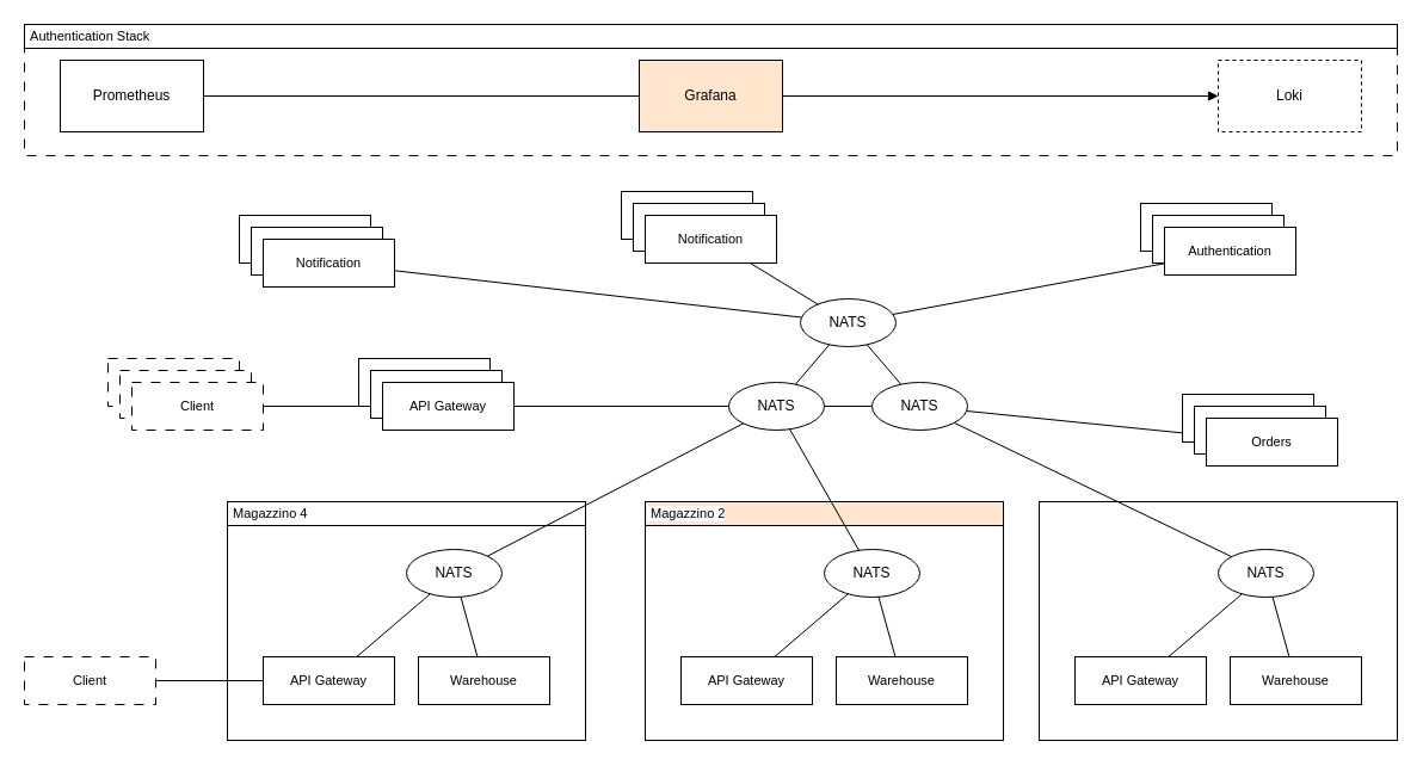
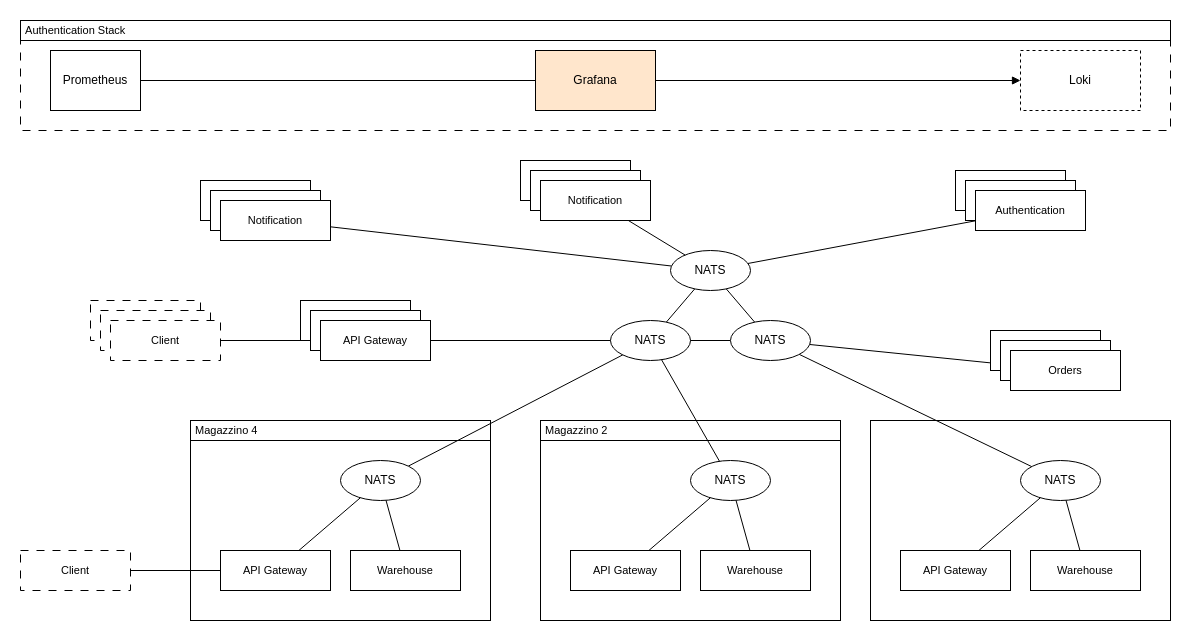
  <mxCell id="0" />
  <mxCell id="1" parent="0" />
  <mxCell id="2" value="" style="rounded=0;whiteSpace=wrap;html=1;fontFamily=Helvetica;fontSize=11;fontColor=default;labelBackgroundColor=default;" parent="1" vertex="1"><mxGeometry x="190" y="420" width="300" height="200" as="geometry" /></mxCell>
  <mxCell id="3" value="&amp;nbsp;Magazzino 4" style="rounded=0;whiteSpace=wrap;html=1;fontFamily=Helvetica;fontSize=11;fontColor=default;labelBackgroundColor=default;align=left;" parent="1" vertex="1"><mxGeometry x="190" y="420" width="300" height="20" as="geometry" /></mxCell>
  <mxCell id="4" style="edgeStyle=none;shape=connector;rounded=0;orthogonalLoop=1;jettySize=auto;html=1;strokeColor=default;align=center;verticalAlign=middle;fontFamily=Helvetica;fontSize=11;fontColor=default;labelBackgroundColor=default;startFill=0;endArrow=none;" parent="1" source="35" target="26" edge="1"><mxGeometry relative="1" as="geometry" /></mxCell>
  <mxCell id="5" style="rounded=0;orthogonalLoop=1;jettySize=auto;html=1;endArrow=none;startFill=0;" parent="1" source="6" target="7" edge="1"><mxGeometry relative="1" as="geometry" /></mxCell>
  <mxCell id="6" value="&lt;div&gt;NATS&lt;/div&gt;" style="ellipse;whiteSpace=wrap;html=1;" parent="1" vertex="1"><mxGeometry x="610" y="320" width="80" height="40" as="geometry" /></mxCell>
  <mxCell id="7" value="&lt;div&gt;NATS&lt;/div&gt;" style="ellipse;whiteSpace=wrap;html=1;" parent="1" vertex="1"><mxGeometry x="670" y="250" width="80" height="40" as="geometry" /></mxCell>
  <mxCell id="8" style="edgeStyle=none;shape=connector;rounded=0;orthogonalLoop=1;jettySize=auto;html=1;strokeColor=default;align=center;verticalAlign=middle;fontFamily=Helvetica;fontSize=11;fontColor=default;labelBackgroundColor=default;startFill=0;endArrow=none;" parent="1" source="10" target="7" edge="1"><mxGeometry relative="1" as="geometry" /></mxCell>
  <mxCell id="9" style="edgeStyle=none;shape=connector;rounded=0;orthogonalLoop=1;jettySize=auto;html=1;strokeColor=default;align=center;verticalAlign=middle;fontFamily=Helvetica;fontSize=11;fontColor=default;labelBackgroundColor=default;startFill=0;endArrow=none;" parent="1" source="10" target="6" edge="1"><mxGeometry relative="1" as="geometry" /></mxCell>
  <mxCell id="10" value="&lt;div&gt;NATS&lt;/div&gt;" style="ellipse;whiteSpace=wrap;html=1;" parent="1" vertex="1"><mxGeometry x="730" y="320" width="80" height="40" as="geometry" /></mxCell>
  <mxCell id="11" value="Authentication" style="rounded=0;whiteSpace=wrap;html=1;fontFamily=Helvetica;fontSize=11;fontColor=default;labelBackgroundColor=default;" parent="1" vertex="1"><mxGeometry x="955" y="170" width="110" height="40" as="geometry" /></mxCell>
  <mxCell id="12" style="edgeStyle=none;shape=connector;rounded=0;orthogonalLoop=1;jettySize=auto;html=1;strokeColor=default;align=center;verticalAlign=middle;fontFamily=Helvetica;fontSize=11;fontColor=default;labelBackgroundColor=default;startFill=0;endArrow=none;" parent="1" source="14" target="7" edge="1"><mxGeometry relative="1" as="geometry" /></mxCell>
  <mxCell id="13" value="Authentication" style="rounded=0;whiteSpace=wrap;html=1;fontFamily=Helvetica;fontSize=11;fontColor=default;labelBackgroundColor=default;" parent="1" vertex="1"><mxGeometry x="965" y="180" width="110" height="40" as="geometry" /></mxCell>
  <mxCell id="14" value="Authentication" style="rounded=0;whiteSpace=wrap;html=1;fontFamily=Helvetica;fontSize=11;fontColor=default;labelBackgroundColor=default;" parent="1" vertex="1"><mxGeometry x="975" y="190" width="110" height="40" as="geometry" /></mxCell>
  <mxCell id="15" style="edgeStyle=none;shape=connector;rounded=0;orthogonalLoop=1;jettySize=auto;html=1;strokeColor=default;align=center;verticalAlign=middle;fontFamily=Helvetica;fontSize=11;fontColor=default;labelBackgroundColor=default;startFill=0;endArrow=none;" parent="1" source="18" target="10" edge="1"><mxGeometry relative="1" as="geometry" /></mxCell>
  <mxCell id="16" value="Orders" style="rounded=0;whiteSpace=wrap;html=1;fontFamily=Helvetica;fontSize=11;fontColor=default;labelBackgroundColor=default;" parent="1" vertex="1"><mxGeometry x="990" y="330" width="110" height="40" as="geometry" /></mxCell>
  <mxCell id="17" value="Orders" style="rounded=0;whiteSpace=wrap;html=1;fontFamily=Helvetica;fontSize=11;fontColor=default;labelBackgroundColor=default;" parent="1" vertex="1"><mxGeometry x="1000" y="340" width="110" height="40" as="geometry" /></mxCell>
  <mxCell id="18" value="Orders" style="rounded=0;whiteSpace=wrap;html=1;fontFamily=Helvetica;fontSize=11;fontColor=default;labelBackgroundColor=default;" parent="1" vertex="1"><mxGeometry x="1010" y="350" width="110" height="40" as="geometry" /></mxCell>
  <mxCell id="19" value="Authentication" style="rounded=0;whiteSpace=wrap;html=1;fontFamily=Helvetica;fontSize=11;fontColor=default;labelBackgroundColor=default;" parent="1" vertex="1"><mxGeometry x="200" y="180" width="110" height="40" as="geometry" /></mxCell>
  <mxCell id="20" value="Authentication" style="rounded=0;whiteSpace=wrap;html=1;fontFamily=Helvetica;fontSize=11;fontColor=default;labelBackgroundColor=default;" parent="1" vertex="1"><mxGeometry x="210" y="190" width="110" height="40" as="geometry" /></mxCell>
  <mxCell id="21" style="edgeStyle=none;shape=connector;rounded=0;orthogonalLoop=1;jettySize=auto;html=1;strokeColor=default;align=center;verticalAlign=middle;fontFamily=Helvetica;fontSize=11;fontColor=default;labelBackgroundColor=default;startFill=0;endArrow=none;" parent="1" source="22" target="7" edge="1"><mxGeometry relative="1" as="geometry" /></mxCell>
  <mxCell id="22" value="Notification" style="rounded=0;whiteSpace=wrap;html=1;fontFamily=Helvetica;fontSize=11;fontColor=default;labelBackgroundColor=default;" parent="1" vertex="1"><mxGeometry x="220" y="200" width="110" height="40" as="geometry" /></mxCell>
  <mxCell id="23" value="Authentication" style="rounded=0;whiteSpace=wrap;html=1;fontFamily=Helvetica;fontSize=11;fontColor=default;labelBackgroundColor=default;" parent="1" vertex="1"><mxGeometry x="300" y="300" width="110" height="40" as="geometry" /></mxCell>
  <mxCell id="24" value="Authentication" style="rounded=0;whiteSpace=wrap;html=1;fontFamily=Helvetica;fontSize=11;fontColor=default;labelBackgroundColor=default;" parent="1" vertex="1"><mxGeometry x="310" y="310" width="110" height="40" as="geometry" /></mxCell>
  <mxCell id="25" style="edgeStyle=none;shape=connector;rounded=0;orthogonalLoop=1;jettySize=auto;html=1;strokeColor=default;align=center;verticalAlign=middle;fontFamily=Helvetica;fontSize=11;fontColor=default;labelBackgroundColor=default;startFill=0;endArrow=none;" parent="1" source="26" target="6" edge="1"><mxGeometry relative="1" as="geometry" /></mxCell>
  <mxCell id="26" value="API Gateway" style="rounded=0;whiteSpace=wrap;html=1;fontFamily=Helvetica;fontSize=11;fontColor=default;labelBackgroundColor=default;" parent="1" vertex="1"><mxGeometry x="320" y="320" width="110" height="40" as="geometry" /></mxCell>
  <mxCell id="27" style="edgeStyle=none;shape=connector;rounded=0;orthogonalLoop=1;jettySize=auto;html=1;strokeColor=default;align=center;verticalAlign=middle;fontFamily=Helvetica;fontSize=11;fontColor=default;labelBackgroundColor=default;startFill=0;endArrow=none;" parent="1" source="28" target="6" edge="1"><mxGeometry relative="1" as="geometry" /></mxCell>
  <mxCell id="28" value="&lt;div&gt;NATS&lt;/div&gt;" style="ellipse;whiteSpace=wrap;html=1;" parent="1" vertex="1"><mxGeometry x="340" y="460" width="80" height="40" as="geometry" /></mxCell>
  <mxCell id="29" style="edgeStyle=none;shape=connector;rounded=0;orthogonalLoop=1;jettySize=auto;html=1;strokeColor=default;align=center;verticalAlign=middle;fontFamily=Helvetica;fontSize=11;fontColor=default;labelBackgroundColor=default;startFill=0;endArrow=none;" parent="1" source="30" target="28" edge="1"><mxGeometry relative="1" as="geometry" /></mxCell>
  <mxCell id="30" value="API Gateway" style="rounded=0;whiteSpace=wrap;html=1;fontFamily=Helvetica;fontSize=11;fontColor=default;labelBackgroundColor=default;" parent="1" vertex="1"><mxGeometry x="220" y="550" width="110" height="40" as="geometry" /></mxCell>
  <mxCell id="31" style="edgeStyle=none;shape=connector;rounded=0;orthogonalLoop=1;jettySize=auto;html=1;strokeColor=default;align=center;verticalAlign=middle;fontFamily=Helvetica;fontSize=11;fontColor=default;labelBackgroundColor=default;startFill=0;endArrow=none;" parent="1" source="32" target="28" edge="1"><mxGeometry relative="1" as="geometry" /></mxCell>
  <mxCell id="32" value="Warehouse" style="rounded=0;whiteSpace=wrap;html=1;fontFamily=Helvetica;fontSize=11;fontColor=default;labelBackgroundColor=default;" parent="1" vertex="1"><mxGeometry x="350" y="550" width="110" height="40" as="geometry" /></mxCell>
  <mxCell id="33" value="Authentication" style="rounded=0;whiteSpace=wrap;html=1;fontFamily=Helvetica;fontSize=11;fontColor=default;labelBackgroundColor=default;dashed=1;dashPattern=8 8;" parent="1" vertex="1"><mxGeometry x="90" y="300" width="110" height="40" as="geometry" /></mxCell>
  <mxCell id="34" value="Authentication" style="rounded=0;whiteSpace=wrap;html=1;fontFamily=Helvetica;fontSize=11;fontColor=default;labelBackgroundColor=default;dashed=1;dashPattern=8 8;" parent="1" vertex="1"><mxGeometry x="100" y="310" width="110" height="40" as="geometry" /></mxCell>
  <mxCell id="35" value="Client" style="rounded=0;whiteSpace=wrap;html=1;fontFamily=Helvetica;fontSize=11;fontColor=default;labelBackgroundColor=default;dashed=1;dashPattern=8 8;shadow=0;" parent="1" vertex="1"><mxGeometry x="110" y="320" width="110" height="40" as="geometry" /></mxCell>
  <mxCell id="36" style="edgeStyle=none;shape=connector;rounded=0;orthogonalLoop=1;jettySize=auto;html=1;strokeColor=default;align=center;verticalAlign=middle;fontFamily=Helvetica;fontSize=11;fontColor=default;labelBackgroundColor=default;startFill=0;endArrow=none;" parent="1" source="37" target="30" edge="1"><mxGeometry relative="1" as="geometry" /></mxCell>
  <mxCell id="37" value="Client" style="rounded=0;whiteSpace=wrap;html=1;fontFamily=Helvetica;fontSize=11;fontColor=default;labelBackgroundColor=default;dashed=1;dashPattern=8 8;" parent="1" vertex="1"><mxGeometry x="20" y="550" width="110" height="40" as="geometry" /></mxCell>
  <mxCell id="38" value="" style="rounded=0;whiteSpace=wrap;html=1;fontFamily=Helvetica;fontSize=11;fontColor=default;labelBackgroundColor=default;" parent="1" vertex="1"><mxGeometry x="540" y="420" width="300" height="200" as="geometry" /></mxCell>
- <mxCell id="39" value="&amp;nbsp;Magazzino 2" style="rounded=0;whiteSpace=wrap;html=1;fontFamily=Helvetica;fontSize=11;fontColor=default;labelBackgroundColor=default;align=left;fillColor=#ffe6cc;" parent="1" vertex="1"><mxGeometry x="540" y="420" width="300" height="20" as="geometry" /></mxCell>
+ <mxCell id="39" value="&amp;nbsp;Magazzino 2" style="rounded=0;whiteSpace=wrap;html=1;fontFamily=Helvetica;fontSize=11;fontColor=default;labelBackgroundColor=default;align=left;" parent="1" vertex="1"><mxGeometry x="540" y="420" width="300" height="20" as="geometry" /></mxCell>
  <mxCell id="40" value="&lt;div&gt;NATS&lt;/div&gt;" style="ellipse;whiteSpace=wrap;html=1;" parent="1" vertex="1"><mxGeometry x="690" y="460" width="80" height="40" as="geometry" /></mxCell>
  <mxCell id="41" style="edgeStyle=none;shape=connector;rounded=0;orthogonalLoop=1;jettySize=auto;html=1;strokeColor=default;align=center;verticalAlign=middle;fontFamily=Helvetica;fontSize=11;fontColor=default;labelBackgroundColor=default;startFill=0;endArrow=none;" parent="1" source="42" target="40" edge="1"><mxGeometry relative="1" as="geometry" /></mxCell>
  <mxCell id="42" value="API Gateway" style="rounded=0;whiteSpace=wrap;html=1;fontFamily=Helvetica;fontSize=11;fontColor=default;labelBackgroundColor=default;" parent="1" vertex="1"><mxGeometry x="570" y="550" width="110" height="40" as="geometry" /></mxCell>
  <mxCell id="43" style="edgeStyle=none;shape=connector;rounded=0;orthogonalLoop=1;jettySize=auto;html=1;strokeColor=default;align=center;verticalAlign=middle;fontFamily=Helvetica;fontSize=11;fontColor=default;labelBackgroundColor=default;startFill=0;endArrow=none;" parent="1" source="44" target="40" edge="1"><mxGeometry relative="1" as="geometry" /></mxCell>
  <mxCell id="44" value="Warehouse" style="rounded=0;whiteSpace=wrap;html=1;fontFamily=Helvetica;fontSize=11;fontColor=default;labelBackgroundColor=default;" parent="1" vertex="1"><mxGeometry x="700" y="550" width="110" height="40" as="geometry" /></mxCell>
  <mxCell id="45" value="" style="rounded=0;whiteSpace=wrap;html=1;fontFamily=Helvetica;fontSize=11;fontColor=default;labelBackgroundColor=default;" parent="1" vertex="1"><mxGeometry x="870" y="420" width="300" height="200" as="geometry" /></mxCell>
  <mxCell id="46" value="&lt;div&gt;NATS&lt;/div&gt;" style="ellipse;whiteSpace=wrap;html=1;" parent="1" vertex="1"><mxGeometry x="1020" y="460" width="80" height="40" as="geometry" /></mxCell>
  <mxCell id="47" style="edgeStyle=none;shape=connector;rounded=0;orthogonalLoop=1;jettySize=auto;html=1;strokeColor=default;align=center;verticalAlign=middle;fontFamily=Helvetica;fontSize=11;fontColor=default;labelBackgroundColor=default;startFill=0;endArrow=none;" parent="1" source="48" target="46" edge="1"><mxGeometry relative="1" as="geometry" /></mxCell>
  <mxCell id="48" value="API Gateway" style="rounded=0;whiteSpace=wrap;html=1;fontFamily=Helvetica;fontSize=11;fontColor=default;labelBackgroundColor=default;" parent="1" vertex="1"><mxGeometry x="900" y="550" width="110" height="40" as="geometry" /></mxCell>
  <mxCell id="49" style="edgeStyle=none;shape=connector;rounded=0;orthogonalLoop=1;jettySize=auto;html=1;strokeColor=default;align=center;verticalAlign=middle;fontFamily=Helvetica;fontSize=11;fontColor=default;labelBackgroundColor=default;startFill=0;endArrow=none;" parent="1" source="50" target="46" edge="1"><mxGeometry relative="1" as="geometry" /></mxCell>
  <mxCell id="50" value="Warehouse" style="rounded=0;whiteSpace=wrap;html=1;fontFamily=Helvetica;fontSize=11;fontColor=default;labelBackgroundColor=default;" parent="1" vertex="1"><mxGeometry x="1030" y="550" width="110" height="40" as="geometry" /></mxCell>
  <mxCell id="51" style="edgeStyle=none;shape=connector;rounded=0;orthogonalLoop=1;jettySize=auto;html=1;strokeColor=default;align=center;verticalAlign=middle;fontFamily=Helvetica;fontSize=11;fontColor=default;labelBackgroundColor=default;startFill=0;endArrow=none;" parent="1" source="10" target="46" edge="1"><mxGeometry relative="1" as="geometry" /></mxCell>
  <mxCell id="52" style="edgeStyle=none;shape=connector;rounded=0;orthogonalLoop=1;jettySize=auto;html=1;strokeColor=default;align=center;verticalAlign=middle;fontFamily=Helvetica;fontSize=11;fontColor=default;labelBackgroundColor=default;startFill=0;endArrow=none;" parent="1" source="6" target="40" edge="1"><mxGeometry relative="1" as="geometry" /></mxCell>
  <mxCell id="53" value="" style="rounded=0;whiteSpace=wrap;html=1;dashed=1;dashPattern=8 8;" parent="1" vertex="1"><mxGeometry x="20" y="20" width="1150" height="110" as="geometry" /></mxCell>
- <mxCell id="54" value="Prometheus" style="rounded=0;whiteSpace=wrap;html=1;" parent="1" vertex="1"><mxGeometry x="50" y="50" width="120" height="60" as="geometry" /></mxCell>
+ <mxCell id="54" value="Prometheus" style="rounded=0;whiteSpace=wrap;html=1;" parent="1" vertex="1"><mxGeometry x="50" y="50" width="90" height="60" as="geometry" /></mxCell>
  <mxCell id="55" value="Loki" style="rounded=0;whiteSpace=wrap;html=1;dashed=1;" parent="1" vertex="1"><mxGeometry x="1020" y="50" width="120" height="60" as="geometry" /></mxCell>
  <mxCell id="56" style="rounded=0;orthogonalLoop=1;jettySize=auto;html=1;endArrow=block;startFill=0;" parent="1" source="58" target="55" edge="1"><mxGeometry relative="1" as="geometry" /></mxCell>
  <mxCell id="57" style="edgeStyle=none;shape=connector;rounded=0;orthogonalLoop=1;jettySize=auto;html=1;strokeColor=default;align=center;verticalAlign=middle;fontFamily=Helvetica;fontSize=11;fontColor=default;labelBackgroundColor=default;startFill=0;endArrow=none;" parent="1" source="58" target="54" edge="1"><mxGeometry relative="1" as="geometry" /></mxCell>
  <mxCell id="58" value="Grafana" style="rounded=0;whiteSpace=wrap;html=1;fillColor=#ffe6cc;" parent="1" vertex="1"><mxGeometry x="535" y="50" width="120" height="60" as="geometry" /></mxCell>
  <mxCell id="59" value="&amp;nbsp;Authentication Stack" style="rounded=0;whiteSpace=wrap;html=1;fontFamily=Helvetica;fontSize=11;fontColor=default;labelBackgroundColor=default;align=left;" parent="1" vertex="1"><mxGeometry x="20" y="20" width="1150" height="20" as="geometry" /></mxCell>
  <mxCell id="60" value="Authentication" style="rounded=0;whiteSpace=wrap;html=1;fontFamily=Helvetica;fontSize=11;fontColor=default;labelBackgroundColor=default;" vertex="1" parent="1"><mxGeometry x="520" y="160" width="110" height="40" as="geometry" /></mxCell>
  <mxCell id="61" value="Authentication" style="rounded=0;whiteSpace=wrap;html=1;fontFamily=Helvetica;fontSize=11;fontColor=default;labelBackgroundColor=default;" vertex="1" parent="1"><mxGeometry x="530" y="170" width="110" height="40" as="geometry" /></mxCell>
  <mxCell id="62" style="rounded=0;orthogonalLoop=1;jettySize=auto;html=1;endArrow=none;startFill=0;" edge="1" parent="1" source="63" target="7"><mxGeometry relative="1" as="geometry" /></mxCell>
  <mxCell id="63" value="Notification" style="rounded=0;whiteSpace=wrap;html=1;fontFamily=Helvetica;fontSize=11;fontColor=default;labelBackgroundColor=default;" vertex="1" parent="1"><mxGeometry x="540" y="180" width="110" height="40" as="geometry" /></mxCell>
